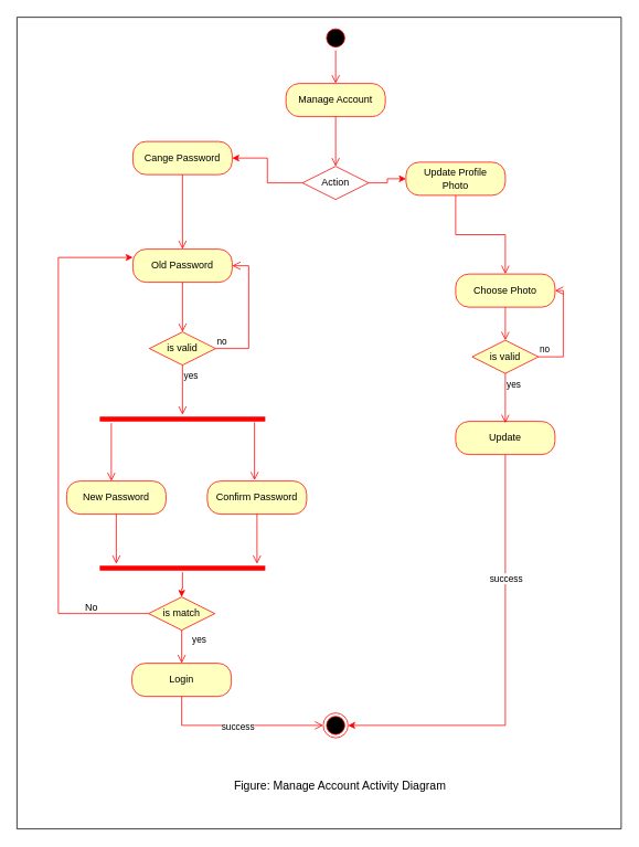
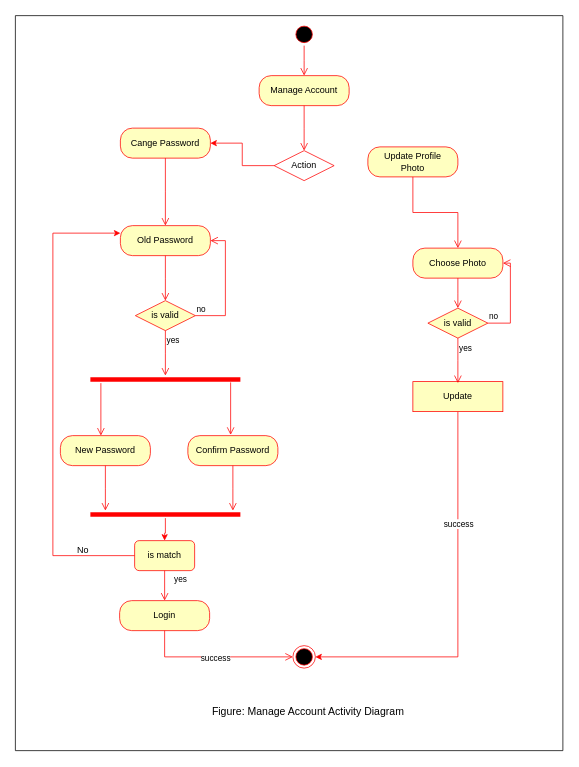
  <mxCell id="0" />
  <mxCell id="1" parent="0" />
  <mxCell id="2" value="" style="ellipse;html=1;shape=startState;fillColor=#000000;strokeColor=#ff0000;" parent="1" vertex="1"><mxGeometry x="390" y="30" width="30" height="30" as="geometry" /></mxCell>
  <mxCell id="3" value="" style="edgeStyle=orthogonalEdgeStyle;html=1;verticalAlign=bottom;endArrow=open;endSize=8;strokeColor=#FF0000;rounded=0;" parent="1" source="2" edge="1"><mxGeometry relative="1" as="geometry"><mxPoint x="405" y="100" as="targetPoint" /></mxGeometry></mxCell>
  <mxCell id="4" value="Manage Account" style="rounded=1;whiteSpace=wrap;html=1;arcSize=40;fontColor=#000000;fillColor=#ffffc0;strokeColor=#ff0000;" parent="1" vertex="1"><mxGeometry x="345" y="100" width="120" height="40" as="geometry" /></mxCell>
  <mxCell id="5" value="" style="edgeStyle=orthogonalEdgeStyle;html=1;verticalAlign=bottom;endArrow=open;endSize=8;strokeColor=#FF0000;rounded=0;" parent="1" source="4" edge="1"><mxGeometry relative="1" as="geometry"><mxPoint x="405" y="200" as="targetPoint" /></mxGeometry></mxCell>
  <mxCell id="6" value="" style="edgeStyle=orthogonalEdgeStyle;rounded=0;orthogonalLoop=1;jettySize=auto;html=1;strokeColor=#FF0000;" parent="1" source="8" target="9" edge="1"><mxGeometry relative="1" as="geometry" /></mxCell>
- <mxCell id="7" value="" style="edgeStyle=orthogonalEdgeStyle;rounded=0;orthogonalLoop=1;jettySize=auto;html=1;strokeColor=#FF0000;" parent="1" source="8" target="11" edge="1"><mxGeometry relative="1" as="geometry" /></mxCell>
  <mxCell id="8" value="Action" style="rhombus;whiteSpace=wrap;html=1;fillColor=none;strokeColor=#FF0000;" parent="1" vertex="1"><mxGeometry x="365" y="200" width="80" height="40" as="geometry" /></mxCell>
  <mxCell id="9" value="Cange Password" style="rounded=1;whiteSpace=wrap;html=1;arcSize=40;fontColor=#000000;fillColor=#ffffc0;strokeColor=#ff0000;" parent="1" vertex="1"><mxGeometry x="160" y="170" width="120" height="40" as="geometry" /></mxCell>
  <mxCell id="10" value="" style="edgeStyle=orthogonalEdgeStyle;html=1;verticalAlign=bottom;endArrow=open;endSize=8;strokeColor=#FF0000;rounded=0;" parent="1" source="9" edge="1"><mxGeometry relative="1" as="geometry"><mxPoint x="220" y="300" as="targetPoint" /></mxGeometry></mxCell>
  <mxCell id="11" value="Update Profile &lt;br&gt;Photo" style="rounded=1;whiteSpace=wrap;html=1;arcSize=40;fontColor=#000000;fillColor=#ffffc0;strokeColor=#ff0000;" parent="1" vertex="1"><mxGeometry x="490" y="195" width="120" height="40" as="geometry" /></mxCell>
  <mxCell id="12" value="" style="edgeStyle=orthogonalEdgeStyle;html=1;verticalAlign=bottom;endArrow=open;endSize=8;strokeColor=#FF0000;rounded=0;entryX=0.5;entryY=0;entryDx=0;entryDy=0;" parent="1" source="11" target="34" edge="1"><mxGeometry relative="1" as="geometry"><mxPoint x="610" y="300" as="targetPoint" /></mxGeometry></mxCell>
  <mxCell id="13" value="Old Password" style="rounded=1;whiteSpace=wrap;html=1;arcSize=40;fontColor=#000000;fillColor=#ffffc0;strokeColor=#ff0000;" parent="1" vertex="1"><mxGeometry x="160" y="300" width="120" height="40" as="geometry" /></mxCell>
  <mxCell id="14" value="" style="edgeStyle=orthogonalEdgeStyle;html=1;verticalAlign=bottom;endArrow=open;endSize=8;strokeColor=#FF0000;rounded=0;" parent="1" source="13" edge="1"><mxGeometry relative="1" as="geometry"><mxPoint x="220" y="400" as="targetPoint" /></mxGeometry></mxCell>
  <mxCell id="15" value="is valid" style="rhombus;whiteSpace=wrap;html=1;fontColor=#000000;fillColor=#ffffc0;strokeColor=#ff0000;" parent="1" vertex="1"><mxGeometry x="180" y="400" width="80" height="40" as="geometry" /></mxCell>
  <mxCell id="16" value="no" style="edgeStyle=orthogonalEdgeStyle;html=1;align=left;verticalAlign=bottom;endArrow=open;endSize=8;strokeColor=#FF0000;rounded=0;entryX=1;entryY=0.5;entryDx=0;entryDy=0;exitX=1;exitY=0.5;exitDx=0;exitDy=0;" parent="1" source="15" target="13" edge="1"><mxGeometry x="-1" relative="1" as="geometry"><mxPoint x="360" y="420" as="targetPoint" /><Array as="points"><mxPoint x="300" y="420" /><mxPoint x="300" y="320" /></Array></mxGeometry></mxCell>
  <mxCell id="17" value="yes" style="edgeStyle=orthogonalEdgeStyle;html=1;align=left;verticalAlign=top;endArrow=open;endSize=8;strokeColor=#FF0000;rounded=0;" parent="1" source="15" edge="1"><mxGeometry x="-1" relative="1" as="geometry"><mxPoint x="220" y="500" as="targetPoint" /></mxGeometry></mxCell>
  <mxCell id="18" value="" style="shape=line;html=1;strokeWidth=6;strokeColor=#ff0000;" parent="1" vertex="1"><mxGeometry x="120" y="500" width="200" height="10" as="geometry" /></mxCell>
  <mxCell id="19" value="" style="edgeStyle=orthogonalEdgeStyle;html=1;verticalAlign=bottom;endArrow=open;endSize=8;strokeColor=#FF0000;rounded=0;" parent="1" edge="1"><mxGeometry relative="1" as="geometry"><mxPoint x="134" y="580" as="targetPoint" /><mxPoint x="134" y="510" as="sourcePoint" /></mxGeometry></mxCell>
  <mxCell id="20" value="" style="edgeStyle=orthogonalEdgeStyle;html=1;verticalAlign=bottom;endArrow=open;endSize=8;strokeColor=#FF0000;rounded=0;" parent="1" edge="1"><mxGeometry relative="1" as="geometry"><mxPoint x="307" y="579" as="targetPoint" /><mxPoint x="307" y="509" as="sourcePoint" /></mxGeometry></mxCell>
  <mxCell id="21" value="New Password" style="rounded=1;whiteSpace=wrap;html=1;arcSize=40;fontColor=#000000;fillColor=#ffffc0;strokeColor=#ff0000;" parent="1" vertex="1"><mxGeometry x="80" y="580" width="120" height="40" as="geometry" /></mxCell>
  <mxCell id="22" value="" style="edgeStyle=orthogonalEdgeStyle;html=1;verticalAlign=bottom;endArrow=open;endSize=8;strokeColor=#FF0000;rounded=0;" parent="1" source="21" edge="1"><mxGeometry relative="1" as="geometry"><mxPoint x="140" y="680" as="targetPoint" /></mxGeometry></mxCell>
  <mxCell id="23" value="Confirm Password" style="rounded=1;whiteSpace=wrap;html=1;arcSize=40;fontColor=#000000;fillColor=#ffffc0;strokeColor=#ff0000;" parent="1" vertex="1"><mxGeometry x="250" y="580" width="120" height="40" as="geometry" /></mxCell>
  <mxCell id="24" value="" style="edgeStyle=orthogonalEdgeStyle;html=1;verticalAlign=bottom;endArrow=open;endSize=8;strokeColor=#FF0000;rounded=0;" parent="1" source="23" edge="1"><mxGeometry relative="1" as="geometry"><mxPoint x="310" y="680" as="targetPoint" /></mxGeometry></mxCell>
  <mxCell id="25" value="" style="edgeStyle=orthogonalEdgeStyle;rounded=0;orthogonalLoop=1;jettySize=auto;html=1;strokeColor=#FF0000;" parent="1" source="26" target="28" edge="1"><mxGeometry relative="1" as="geometry" /></mxCell>
  <mxCell id="26" value="" style="shape=line;html=1;strokeWidth=6;strokeColor=#ff0000;" parent="1" vertex="1"><mxGeometry x="120" y="680" width="200" height="10" as="geometry" /></mxCell>
  <mxCell id="27" value="" style="swimlane;startSize=0;" parent="1" vertex="1"><mxGeometry x="20" y="20" width="730" height="980" as="geometry" /></mxCell>
- <mxCell id="28" value="is match" style="rhombus;whiteSpace=wrap;html=1;fontColor=#000000;fillColor=#ffffc0;strokeColor=#ff0000;" parent="27" vertex="1"><mxGeometry x="159" y="700" width="80" height="40" as="geometry" /></mxCell>
+ <mxCell id="28" value="is match" style="whiteSpace=wrap;html=1;fontColor=#000000;fillColor=#ffffc0;strokeColor=#ff0000;rounded=1;" parent="27" vertex="1"><mxGeometry x="159" y="700" width="80" height="40" as="geometry" /></mxCell>
  <mxCell id="29" value="Login" style="rounded=1;whiteSpace=wrap;html=1;arcSize=40;fontColor=#000000;fillColor=#ffffc0;strokeColor=#ff0000;" parent="27" vertex="1"><mxGeometry x="139" y="780" width="120" height="40" as="geometry" /></mxCell>
  <mxCell id="30" value="" style="edgeStyle=orthogonalEdgeStyle;html=1;verticalAlign=bottom;endArrow=open;endSize=8;strokeColor=#FF0000;rounded=0;entryX=0;entryY=0.5;entryDx=0;entryDy=0;exitX=0.5;exitY=1;exitDx=0;exitDy=0;" parent="27" source="29" target="33" edge="1"><mxGeometry relative="1" as="geometry"><mxPoint x="365" y="780" as="targetPoint" /></mxGeometry></mxCell>
  <mxCell id="31" value="success" style="edgeLabel;html=1;align=center;verticalAlign=middle;resizable=0;points=[];" parent="30" vertex="1" connectable="0"><mxGeometry x="-0.006" y="-1" relative="1" as="geometry"><mxPoint as="offset" /></mxGeometry></mxCell>
  <mxCell id="32" value="yes" style="edgeStyle=orthogonalEdgeStyle;html=1;align=left;verticalAlign=bottom;endArrow=open;endSize=8;strokeColor=#FF0000;rounded=0;entryX=0.5;entryY=0;entryDx=0;entryDy=0;" parent="27" source="28" target="29" edge="1"><mxGeometry y="11" relative="1" as="geometry"><mxPoint x="300" y="720" as="targetPoint" /><mxPoint as="offset" /></mxGeometry></mxCell>
  <mxCell id="33" value="" style="ellipse;html=1;shape=endState;fillColor=#000000;strokeColor=#ff0000;" parent="27" vertex="1"><mxGeometry x="370" y="840" width="30" height="30" as="geometry" /></mxCell>
  <mxCell id="34" value="Choose Photo" style="rounded=1;whiteSpace=wrap;html=1;arcSize=40;fontColor=#000000;fillColor=#ffffc0;strokeColor=#ff0000;" parent="27" vertex="1"><mxGeometry x="530" y="310" width="120" height="40" as="geometry" /></mxCell>
  <mxCell id="35" value="" style="edgeStyle=orthogonalEdgeStyle;html=1;verticalAlign=bottom;endArrow=open;endSize=8;strokeColor=#ff0000;rounded=0;" parent="27" source="34" edge="1"><mxGeometry relative="1" as="geometry"><mxPoint x="590" y="390" as="targetPoint" /></mxGeometry></mxCell>
  <mxCell id="36" style="edgeStyle=orthogonalEdgeStyle;rounded=0;orthogonalLoop=1;jettySize=auto;html=1;entryX=1;entryY=0.5;entryDx=0;entryDy=0;exitX=0.5;exitY=1;exitDx=0;exitDy=0;strokeColor=#FF0000;" parent="27" source="38" target="33" edge="1"><mxGeometry relative="1" as="geometry" /></mxCell>
  <mxCell id="37" value="success" style="edgeLabel;html=1;align=center;verticalAlign=middle;resizable=0;points=[];" parent="36" vertex="1" connectable="0"><mxGeometry x="-0.425" relative="1" as="geometry"><mxPoint as="offset" /></mxGeometry></mxCell>
- <mxCell id="38" value="Update" style="rounded=1;whiteSpace=wrap;html=1;arcSize=40;fontColor=#000000;fillColor=#ffffc0;strokeColor=#ff0000;" parent="27" vertex="1"><mxGeometry x="530" y="488" width="120" height="40" as="geometry" /></mxCell>
+ <mxCell id="38" value="Update" style="whiteSpace=wrap;html=1;arcSize=40;fontColor=#000000;fillColor=#ffffc0;strokeColor=#ff0000;rounded=0;" parent="27" vertex="1"><mxGeometry x="530" y="488" width="120" height="40" as="geometry" /></mxCell>
  <mxCell id="39" value="is valid" style="rhombus;whiteSpace=wrap;html=1;fontColor=#000000;fillColor=#ffffc0;strokeColor=#ff0000;" parent="27" vertex="1"><mxGeometry x="550" y="390" width="80" height="40" as="geometry" /></mxCell>
  <mxCell id="40" value="no" style="edgeStyle=orthogonalEdgeStyle;html=1;align=left;verticalAlign=bottom;endArrow=open;endSize=8;strokeColor=#ff0000;rounded=0;entryX=1;entryY=0.5;entryDx=0;entryDy=0;exitX=1;exitY=0.5;exitDx=0;exitDy=0;" parent="27" source="39" target="34" edge="1"><mxGeometry x="-1" relative="1" as="geometry"><mxPoint x="730" y="410" as="targetPoint" /><Array as="points"><mxPoint x="660" y="410" /><mxPoint x="660" y="330" /></Array></mxGeometry></mxCell>
  <mxCell id="41" value="yes" style="edgeStyle=orthogonalEdgeStyle;html=1;align=left;verticalAlign=top;endArrow=open;endSize=8;strokeColor=#ff0000;rounded=0;" parent="27" source="39" edge="1"><mxGeometry x="-1" relative="1" as="geometry"><mxPoint x="590" y="490" as="targetPoint" /></mxGeometry></mxCell>
  <mxCell id="42" value="No" style="text;html=1;align=center;verticalAlign=middle;resizable=0;points=[];autosize=1;strokeColor=none;fillColor=none;" parent="1" vertex="1"><mxGeometry x="90" y="718" width="40" height="30" as="geometry" /></mxCell>
  <mxCell id="43" style="edgeStyle=orthogonalEdgeStyle;rounded=0;orthogonalLoop=1;jettySize=auto;html=1;entryX=0;entryY=0.25;entryDx=0;entryDy=0;exitX=0;exitY=0.5;exitDx=0;exitDy=0;strokeColor=#FF0000;" parent="1" source="28" target="13" edge="1"><mxGeometry relative="1" as="geometry"><Array as="points"><mxPoint x="70" y="740" /><mxPoint x="70" y="310" /></Array></mxGeometry></mxCell>
  <mxCell id="44" value="&lt;font style=&quot;font-size: 14px;&quot;&gt;Figure: Manage Account Activity Diagram&lt;/font&gt;" style="text;html=1;align=center;verticalAlign=middle;resizable=0;points=[];autosize=1;strokeColor=none;fillColor=none;" vertex="1" parent="1"><mxGeometry x="270" y="933" width="280" height="30" as="geometry" /></mxCell>
